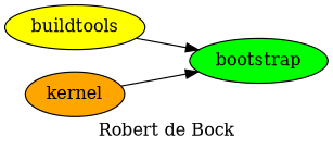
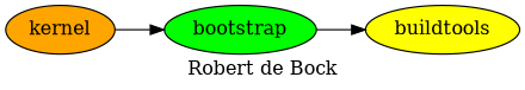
  digraph {
    label="Robert de Bock"
    rankdir=LR
    node [style=filled]
    bootstrap [fillcolor=green]
    buildtools [fillcolor=yellow]
    kernel [fillcolor=orange]
-   buildtools -> bootstrap
+   bootstrap -> buildtools
    kernel -> bootstrap
  }
